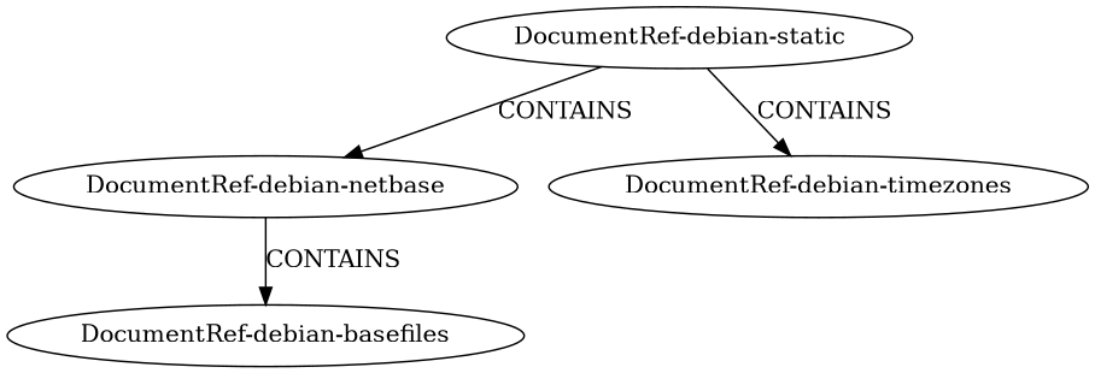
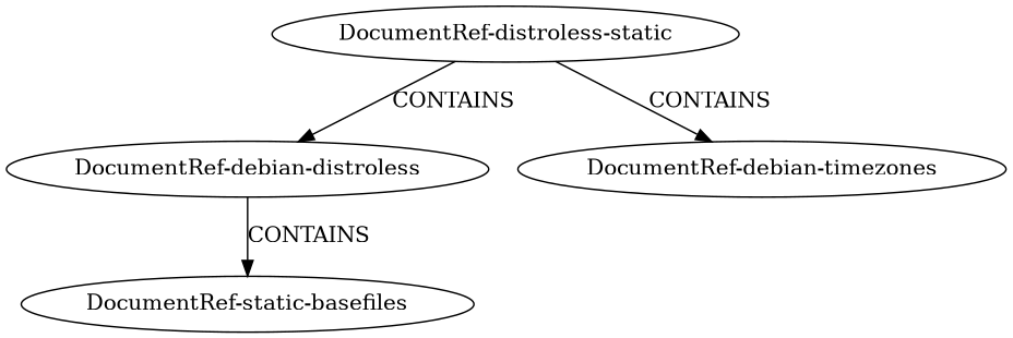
  digraph {
    rankdir=TB
-   n1 [label="DocumentRef-debian-static"]
-   n2 [label="DocumentRef-debian-netbase"]
+   n1 [label="DocumentRef-distroless-static"]
+   n2 [label="DocumentRef-debian-distroless"]
    n3 [label="DocumentRef-debian-timezones"]
-   n4 [label="DocumentRef-debian-basefiles"]
+   n4 [label="DocumentRef-static-basefiles"]
    n1 -> n2 [label=CONTAINS]
    n1 -> n3 [label=CONTAINS]
    n2 -> n4 [label=CONTAINS]
  }
